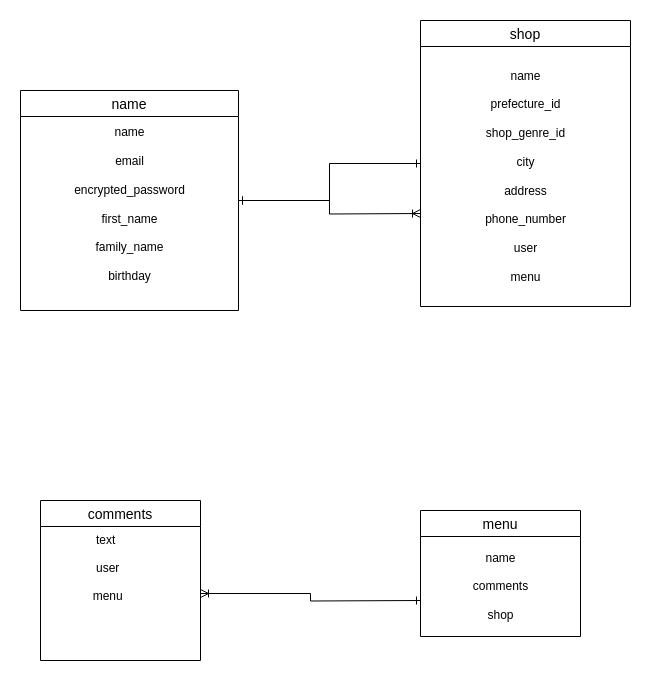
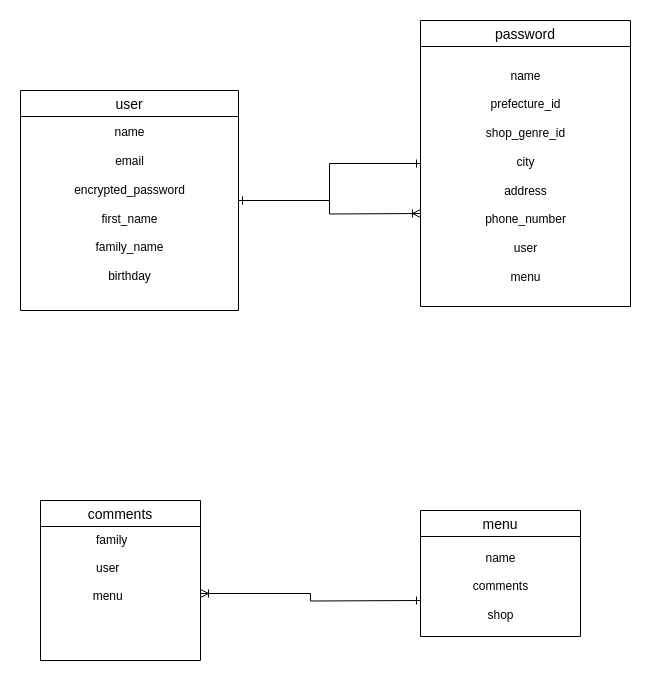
  <mxCell id="0" />
  <mxCell id="1" parent="0" />
  <mxCell id="2" style="edgeStyle=orthogonalEdgeStyle;rounded=0;orthogonalLoop=1;jettySize=auto;html=1;entryX=0;entryY=0.127;entryDx=0;entryDy=0;entryPerimeter=0;startArrow=ERone;startFill=0;endArrow=ERoneToMany;endFill=0;" parent="1" source="3" edge="1"><mxGeometry relative="1" as="geometry"><mxPoint x="420" y="213.018" as="targetPoint" /></mxGeometry></mxCell>
- <mxCell id="3" value="name" style="swimlane;fontStyle=0;childLayout=stackLayout;horizontal=1;startSize=26;horizontalStack=0;resizeParent=1;resizeParentMax=0;resizeLast=0;collapsible=1;marginBottom=0;align=center;fontSize=14;" parent="1" vertex="1"><mxGeometry x="20" y="90" width="218" height="220" as="geometry" /></mxCell>
+ <mxCell id="3" value="user" style="swimlane;fontStyle=0;childLayout=stackLayout;horizontal=1;startSize=26;horizontalStack=0;resizeParent=1;resizeParentMax=0;resizeLast=0;collapsible=1;marginBottom=0;align=center;fontSize=14;" parent="1" vertex="1"><mxGeometry x="20" y="90" width="218" height="220" as="geometry" /></mxCell>
  <mxCell id="4" style="edgeStyle=orthogonalEdgeStyle;rounded=0;orthogonalLoop=1;jettySize=auto;html=1;startArrow=ERone;startFill=0;endArrow=ERone;endFill=0;" parent="1" source="5" target="3" edge="1"><mxGeometry relative="1" as="geometry" /></mxCell>
- <mxCell id="5" value="shop" style="swimlane;fontStyle=0;childLayout=stackLayout;horizontal=1;startSize=26;horizontalStack=0;resizeParent=1;resizeParentMax=0;resizeLast=0;collapsible=1;marginBottom=0;align=center;fontSize=14;" parent="1" vertex="1"><mxGeometry x="420" y="20" width="210" height="286" as="geometry" /></mxCell>
+ <mxCell id="5" value="password" style="swimlane;fontStyle=0;childLayout=stackLayout;horizontal=1;startSize=26;horizontalStack=0;resizeParent=1;resizeParentMax=0;resizeLast=0;collapsible=1;marginBottom=0;align=center;fontSize=14;" parent="1" vertex="1"><mxGeometry x="420" y="20" width="210" height="286" as="geometry" /></mxCell>
  <mxCell id="6" value="&lt;br&gt;&lt;br&gt;name&lt;br&gt;&lt;br&gt;prefecture_id&lt;br&gt;&lt;br&gt;shop_genre_id&lt;br&gt;&lt;br&gt;city&lt;br&gt;&lt;br&gt;address&lt;br&gt;&lt;br&gt;phone_number&lt;br&gt;&lt;br&gt;user&lt;br&gt;&lt;br&gt;menu&lt;br&gt;&lt;br&gt;&lt;br&gt;" style="text;html=1;align=center;verticalAlign=middle;resizable=0;points=[];autosize=1;" parent="5" vertex="1"><mxGeometry y="26" width="210" height="260" as="geometry" /></mxCell>
  <mxCell id="7" value="menu" style="swimlane;fontStyle=0;childLayout=stackLayout;horizontal=1;startSize=26;horizontalStack=0;resizeParent=1;resizeParentMax=0;resizeLast=0;collapsible=1;marginBottom=0;align=center;fontSize=14;" parent="1" vertex="1"><mxGeometry x="420" y="510" width="160" height="126" as="geometry" /></mxCell>
  <mxCell id="8" value="&lt;br&gt;name&lt;br&gt;&lt;br&gt;comments&lt;br&gt;&lt;br&gt;shop&lt;br&gt;&lt;br&gt;" style="text;html=1;align=center;verticalAlign=middle;resizable=0;points=[];autosize=1;" parent="7" vertex="1"><mxGeometry y="26" width="160" height="100" as="geometry" /></mxCell>
  <mxCell id="9" value="comments" style="swimlane;fontStyle=0;childLayout=stackLayout;horizontal=1;startSize=26;horizontalStack=0;resizeParent=1;resizeParentMax=0;resizeLast=0;collapsible=1;marginBottom=0;align=center;fontSize=14;" parent="1" vertex="1"><mxGeometry x="40" y="500" width="160" height="160" as="geometry" /></mxCell>
- <mxCell id="10" value="               text&#10;&#10;               user&#10;&#10;              menu&#10;" style="text;strokeColor=none;fillColor=none;spacingLeft=4;spacingRight=4;overflow=hidden;rotatable=0;points=[[0,0.5],[1,0.5]];portConstraint=eastwest;fontSize=12;" parent="9" vertex="1"><mxGeometry y="26" width="160" height="134" as="geometry" /></mxCell>
+ <mxCell id="10" value="               family&#10;&#10;               user&#10;&#10;              menu&#10;" style="text;strokeColor=none;fillColor=none;spacingLeft=4;spacingRight=4;overflow=hidden;rotatable=0;points=[[0,0.5],[1,0.5]];portConstraint=eastwest;fontSize=12;" parent="9" vertex="1"><mxGeometry y="26" width="160" height="134" as="geometry" /></mxCell>
  <mxCell id="11" style="edgeStyle=orthogonalEdgeStyle;rounded=0;orthogonalLoop=1;jettySize=auto;html=1;startArrow=ERoneToMany;startFill=0;endArrow=ERone;endFill=0;" parent="9" source="10" edge="1"><mxGeometry relative="1" as="geometry"><mxPoint x="380" y="100" as="targetPoint" /></mxGeometry></mxCell>
  <mxCell id="12" value="name&lt;br&gt;&lt;br&gt;email&lt;br&gt;&lt;br&gt;encrypted_password&lt;br&gt;&lt;br&gt;first_name&lt;br&gt;&lt;br&gt;family_name&lt;br&gt;&lt;br&gt;birthday&lt;br&gt;&lt;br&gt;" style="text;html=1;align=center;verticalAlign=middle;resizable=0;points=[];autosize=1;" parent="1" vertex="1"><mxGeometry x="20" y="131" width="218" height="160" as="geometry" /></mxCell>
